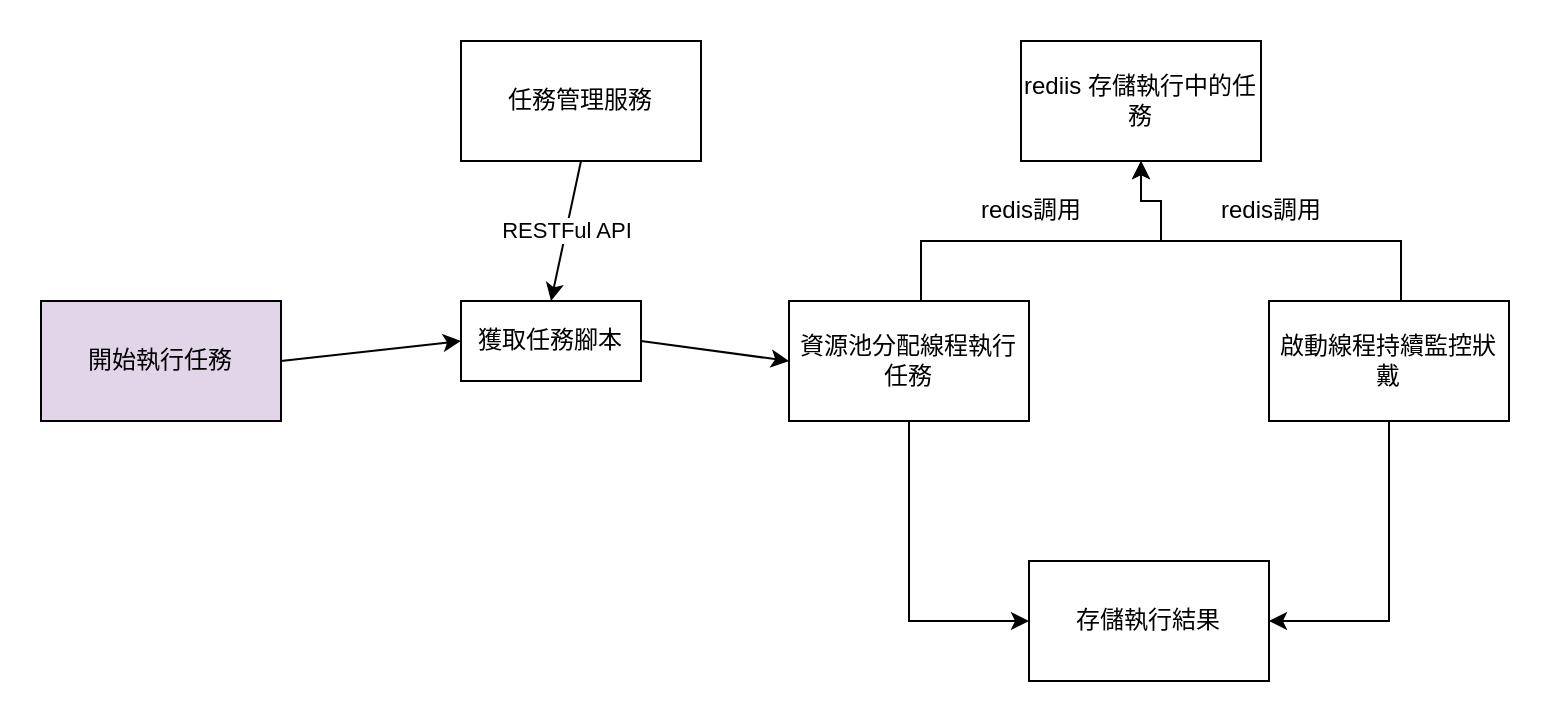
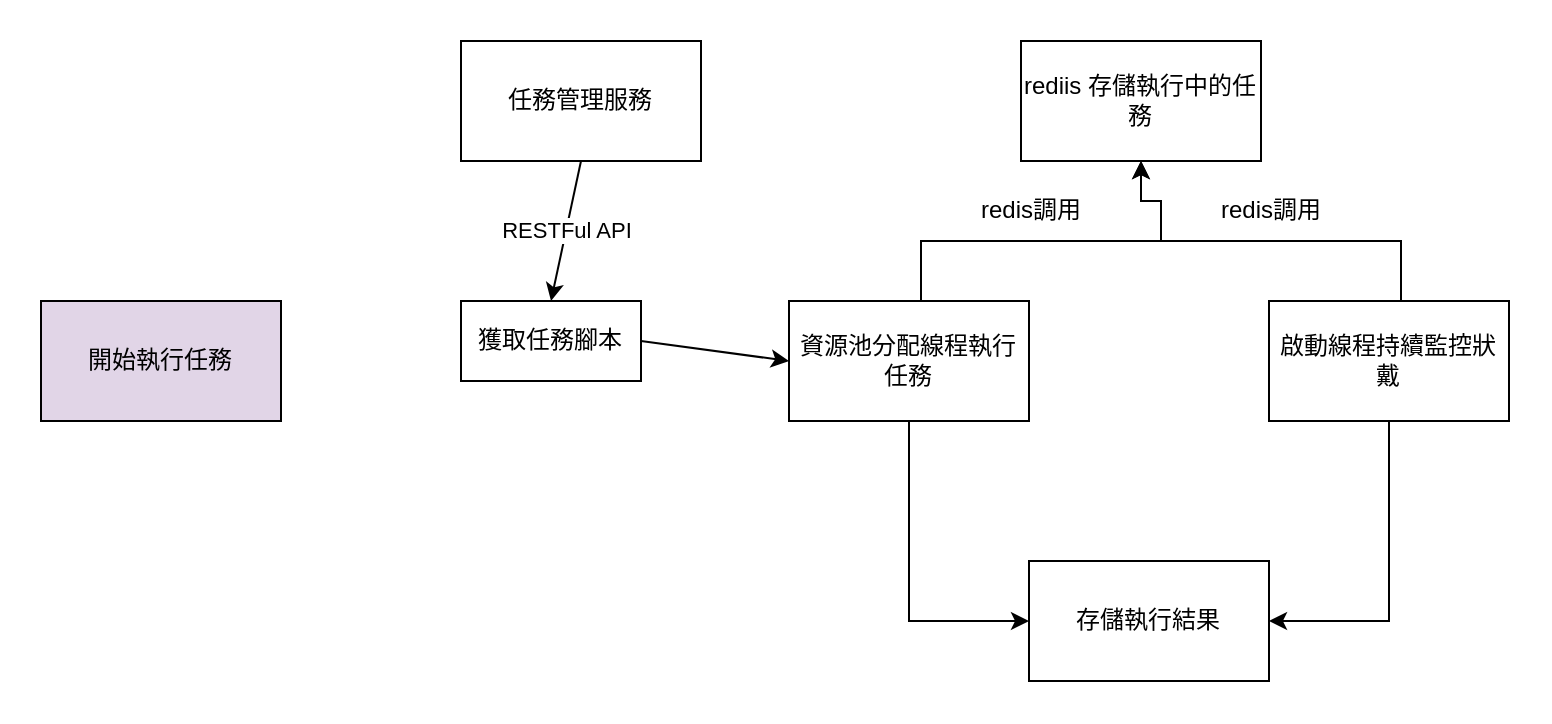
  <mxCell id="0" />
  <mxCell id="1" parent="0" />
  <mxCell id="2" value="開始執行任務" style="rounded=0;whiteSpace=wrap;html=1;fillColor=#e1d5e7;" vertex="1" parent="1"><mxGeometry x="20" y="150" width="120" height="60" as="geometry" /></mxCell>
- <mxCell id="3" value="" style="endArrow=classic;html=1;rounded=0;exitX=1;exitY=0.5;exitDx=0;exitDy=0;entryX=0;entryY=0.5;entryDx=0;entryDy=0;" edge="1" parent="1" source="2" target="4"><mxGeometry width="50" height="50" relative="1" as="geometry"><mxPoint x="150" y="180" as="sourcePoint" /><mxPoint x="220" y="180" as="targetPoint" /></mxGeometry></mxCell>
  <mxCell id="4" value="獲取任務腳本" style="rounded=0;whiteSpace=wrap;html=1;" vertex="1" parent="1"><mxGeometry x="230" y="150" width="90" height="40" as="geometry" /></mxCell>
  <mxCell id="5" value="" style="endArrow=classic;html=1;rounded=0;entryX=0.5;entryY=0;entryDx=0;entryDy=0;exitX=0.5;exitY=1;exitDx=0;exitDy=0;" edge="1" parent="1" source="7" target="4"><mxGeometry width="50" height="50" relative="1" as="geometry"><mxPoint x="290" y="90" as="sourcePoint" /><mxPoint x="290" y="140" as="targetPoint" /></mxGeometry></mxCell>
  <mxCell id="6" value="RESTFul API" style="edgeLabel;html=1;align=center;verticalAlign=middle;resizable=0;points=[];" vertex="1" connectable="0" parent="5"><mxGeometry x="-0.029" relative="1" as="geometry"><mxPoint as="offset" /></mxGeometry></mxCell>
  <mxCell id="7" value="任務管理服務" style="rounded=0;whiteSpace=wrap;html=1;" vertex="1" parent="1"><mxGeometry x="230" y="20" width="120" height="60" as="geometry" /></mxCell>
  <mxCell id="8" value="資源池分配線程執行任務" style="rounded=0;whiteSpace=wrap;html=1;" vertex="1" parent="1"><mxGeometry x="394" y="150" width="120" height="60" as="geometry" /></mxCell>
  <mxCell id="9" value="" style="endArrow=classic;html=1;rounded=0;exitX=1;exitY=0.5;exitDx=0;exitDy=0;entryX=0;entryY=0.5;entryDx=0;entryDy=0;" edge="1" parent="1" source="4" target="8"><mxGeometry width="50" height="50" relative="1" as="geometry"><mxPoint x="320" y="190" as="sourcePoint" /><mxPoint x="370" y="140" as="targetPoint" /></mxGeometry></mxCell>
  <mxCell id="10" value="啟動線程持續監控狀戴" style="rounded=0;whiteSpace=wrap;html=1;" vertex="1" parent="1"><mxGeometry x="634" y="150" width="120" height="60" as="geometry" /></mxCell>
  <mxCell id="11" value="rediis 存儲執行中的任務" style="rounded=0;whiteSpace=wrap;html=1;" vertex="1" parent="1"><mxGeometry x="510" y="20" width="120" height="60" as="geometry" /></mxCell>
  <mxCell id="12" value="存儲執行結果" style="rounded=0;whiteSpace=wrap;html=1;" vertex="1" parent="1"><mxGeometry x="514" y="280" width="120" height="60" as="geometry" /></mxCell>
  <mxCell id="13" value="" style="endArrow=classic;html=1;rounded=0;exitX=0.5;exitY=1;exitDx=0;exitDy=0;entryX=0;entryY=0.5;entryDx=0;entryDy=0;" edge="1" parent="1" source="8" target="12"><mxGeometry width="50" height="50" relative="1" as="geometry"><mxPoint x="320" y="190" as="sourcePoint" /><mxPoint x="370" y="140" as="targetPoint" /><Array as="points"><mxPoint x="454" y="310" /></Array></mxGeometry></mxCell>
  <mxCell id="14" value="" style="endArrow=classic;html=1;rounded=0;exitX=0.5;exitY=1;exitDx=0;exitDy=0;entryX=1;entryY=0.5;entryDx=0;entryDy=0;" edge="1" parent="1" source="10" target="12"><mxGeometry width="50" height="50" relative="1" as="geometry"><mxPoint x="320" y="190" as="sourcePoint" /><mxPoint x="370" y="140" as="targetPoint" /><Array as="points"><mxPoint x="694" y="310" /></Array></mxGeometry></mxCell>
  <mxCell id="15" value="" style="edgeStyle=orthogonalEdgeStyle;rounded=0;orthogonalLoop=1;jettySize=auto;html=1;" edge="1" parent="1" source="17" target="11"><mxGeometry relative="1" as="geometry" /></mxCell>
  <mxCell id="16" value="" style="edgeStyle=orthogonalEdgeStyle;rounded=0;orthogonalLoop=1;jettySize=auto;html=1;" edge="1" parent="1" source="17" target="11"><mxGeometry relative="1" as="geometry"><Array as="points"><mxPoint x="580" y="100" /><mxPoint x="570" y="100" /></Array></mxGeometry></mxCell>
  <mxCell id="17" value="" style="shape=partialRectangle;whiteSpace=wrap;html=1;bottom=1;right=1;left=1;top=0;fillColor=none;routingCenterX=-0.5;direction=west;" vertex="1" parent="1"><mxGeometry x="460" y="120" width="240" height="30" as="geometry" /></mxCell>
  <mxCell id="18" value="redis調用" style="text;html=1;align=center;verticalAlign=middle;resizable=0;points=[];autosize=1;strokeColor=none;fillColor=none;" vertex="1" parent="1"><mxGeometry x="480" y="90" width="70" height="30" as="geometry" /></mxCell>
  <mxCell id="19" value="redis調用" style="text;html=1;align=center;verticalAlign=middle;resizable=0;points=[];autosize=1;strokeColor=none;fillColor=none;" vertex="1" parent="1"><mxGeometry x="600" y="90" width="70" height="30" as="geometry" /></mxCell>
